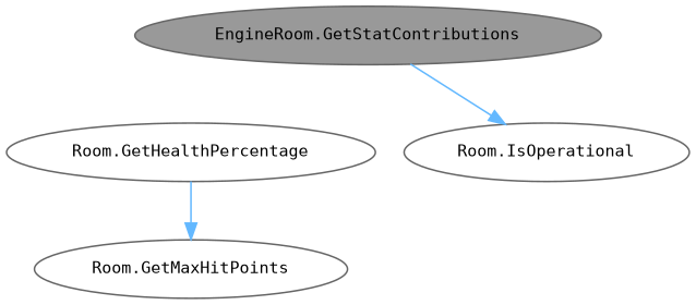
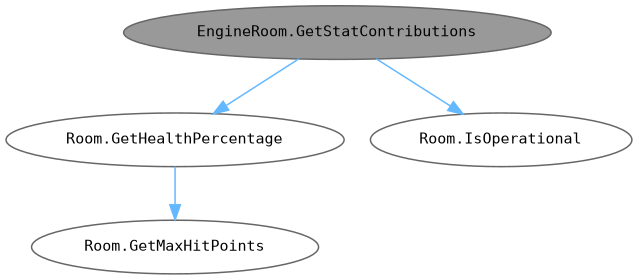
  digraph {
    rankdir=TB
    node [color=grey40 fillcolor=white fontname=Consolas fontsize=10 margin=0.1 style=filled]
    edge [color=steelblue1 fontname=Helvetica fontsize=10 labelfontname=Helvetica labelfontsize=10 style=solid]
    n1 [color=gray40 fillcolor=grey60 fontcolor=black height=0.2 label="EngineRoom.GetStatContributions" width=0.4]
    n2 [height=0.2 label="Room.GetHealthPercentage" width=0.4]
    n3 [height=0.2 label="Room.IsOperational" width=0.4]
    n4 [height=0.2 label="Room.GetMaxHitPoints" width=0.4]
+   n1 -> n2
    n1 -> n3
    n2 -> n4
  }
